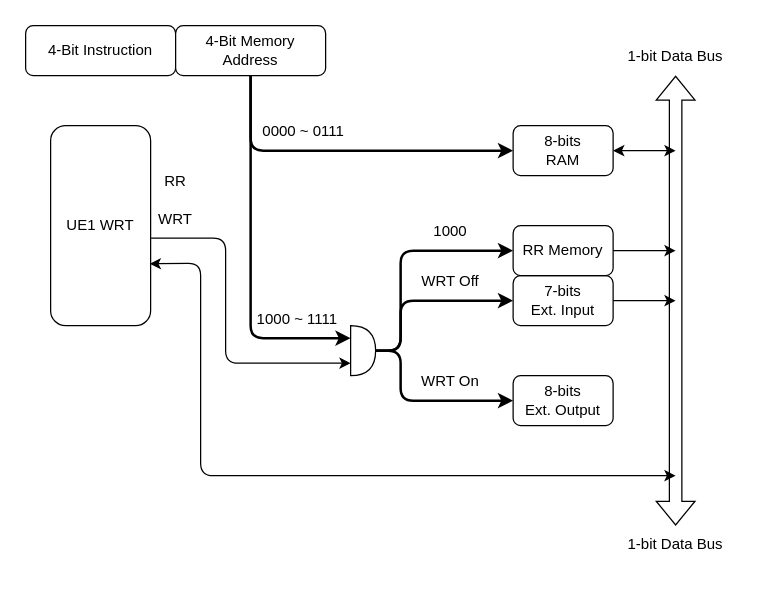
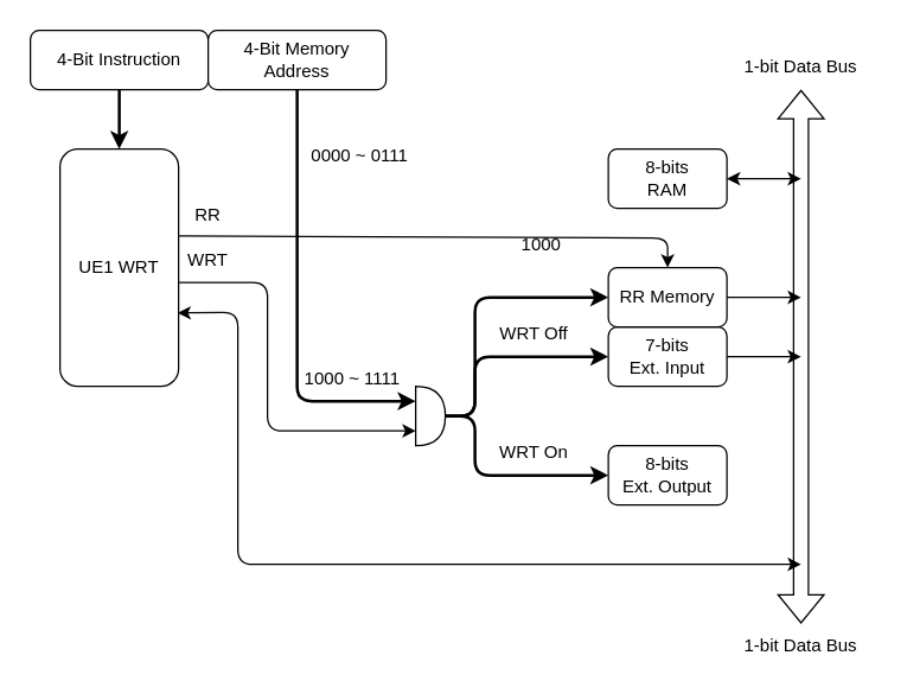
  <mxCell id="0" />
  <mxCell id="1" parent="0" />
  <mxCell id="2" value="4-Bit Instruction" style="rounded=1;whiteSpace=wrap;html=1;" parent="1" vertex="1"><mxGeometry x="20" y="20" width="120" height="40" as="geometry" /></mxCell>
  <mxCell id="3" value="4-Bit Memory Address" style="rounded=1;whiteSpace=wrap;html=1;" parent="1" vertex="1"><mxGeometry x="140" y="20" width="120" height="40" as="geometry" /></mxCell>
  <mxCell id="4" value="UE1 WRT" style="rounded=1;whiteSpace=wrap;html=1;" parent="1" vertex="1"><mxGeometry x="40" y="100" width="80" height="160" as="geometry" /></mxCell>
  <mxCell id="5" value="8-bits&lt;div&gt;RAM&lt;/div&gt;" style="rounded=1;whiteSpace=wrap;html=1;" parent="1" vertex="1"><mxGeometry x="410" y="100" width="80" height="40" as="geometry" /></mxCell>
  <mxCell id="6" value="7-bits&lt;div&gt;Ext. Input&lt;/div&gt;" style="rounded=1;whiteSpace=wrap;html=1;" parent="1" vertex="1"><mxGeometry x="410" y="220" width="80" height="40" as="geometry" /></mxCell>
  <mxCell id="7" value="8-bits&lt;div&gt;Ext. Output&lt;/div&gt;" style="rounded=1;whiteSpace=wrap;html=1;" parent="1" vertex="1"><mxGeometry x="410" y="300" width="80" height="40" as="geometry" /></mxCell>
  <mxCell id="8" value="RR Memory" style="rounded=1;whiteSpace=wrap;html=1;" parent="1" vertex="1"><mxGeometry x="410" y="180" width="80" height="40" as="geometry" /></mxCell>
  <mxCell id="9" value="" style="shape=flexArrow;endArrow=classic;startArrow=classic;html=1;rounded=0;" parent="1" source="10" edge="1"><mxGeometry width="100" height="100" relative="1" as="geometry"><mxPoint x="540" y="401.143" as="sourcePoint" /><mxPoint x="540" y="60" as="targetPoint" /></mxGeometry></mxCell>
  <mxCell id="10" value="1-bit Data Bus" style="text;html=1;align=center;verticalAlign=middle;whiteSpace=wrap;rounded=0;" parent="1" vertex="1"><mxGeometry x="490" y="420" width="100" height="30" as="geometry" /></mxCell>
  <mxCell id="11" value="0000 ~ 0111" style="text;html=1;align=center;verticalAlign=middle;whiteSpace=wrap;rounded=0;" parent="1" vertex="1"><mxGeometry x="205" y="90" width="75" height="30" as="geometry" /></mxCell>
  <mxCell id="12" value="" style="shape=or;whiteSpace=wrap;html=1;" parent="1" vertex="1"><mxGeometry x="280" y="260" width="20" height="40" as="geometry" /></mxCell>
  <mxCell id="13" value="" style="endArrow=classic;html=1;rounded=1;exitX=1;exitY=0.5;exitDx=0;exitDy=0;exitPerimeter=0;entryX=0;entryY=0.5;entryDx=0;entryDy=0;strokeWidth=2;curved=0;" parent="1" source="12" target="6" edge="1"><mxGeometry width="50" height="50" relative="1" as="geometry"><mxPoint x="340" y="220" as="sourcePoint" /><mxPoint x="290" y="220" as="targetPoint" /><Array as="points"><mxPoint x="320" y="280" /><mxPoint x="320" y="240" /></Array></mxGeometry></mxCell>
  <mxCell id="14" value="" style="endArrow=classic;html=1;rounded=1;strokeWidth=2;curved=0;entryX=0;entryY=0.5;entryDx=0;entryDy=0;" parent="1" target="7" edge="1"><mxGeometry width="50" height="50" relative="1" as="geometry"><mxPoint x="300" y="280" as="sourcePoint" /><mxPoint x="390" y="170" as="targetPoint" /><Array as="points"><mxPoint x="320" y="280" /><mxPoint x="320" y="320" /></Array></mxGeometry></mxCell>
  <mxCell id="15" value="" style="endArrow=classic;html=1;rounded=1;exitX=1;exitY=0.5;exitDx=0;exitDy=0;exitPerimeter=0;entryX=0;entryY=0.5;entryDx=0;entryDy=0;strokeWidth=2;curved=0;" parent="1" source="12" target="8" edge="1"><mxGeometry width="50" height="50" relative="1" as="geometry"><mxPoint x="310" y="290" as="sourcePoint" /><mxPoint x="350" y="250" as="targetPoint" /><Array as="points"><mxPoint x="320" y="280" /><mxPoint x="320" y="200" /></Array></mxGeometry></mxCell>
  <mxCell id="16" value="" style="endArrow=classic;html=1;rounded=1;entryX=0;entryY=0.25;entryDx=0;entryDy=0;entryPerimeter=0;exitX=0.5;exitY=1;exitDx=0;exitDy=0;curved=0;strokeWidth=2;" parent="1" source="3" target="12" edge="1"><mxGeometry width="50" height="50" relative="1" as="geometry"><mxPoint x="280" y="220" as="sourcePoint" /><mxPoint x="330" y="170" as="targetPoint" /><Array as="points"><mxPoint x="200" y="270" /></Array></mxGeometry></mxCell>
- <mxCell id="17" value="" style="endArrow=classic;html=1;rounded=1;entryX=0;entryY=0.5;entryDx=0;entryDy=0;exitX=0.5;exitY=1;exitDx=0;exitDy=0;strokeWidth=2;curved=0;" parent="1" source="3" target="5" edge="1"><mxGeometry width="50" height="50" relative="1" as="geometry"><mxPoint x="280" y="220" as="sourcePoint" /><mxPoint x="330" y="170" as="targetPoint" /><Array as="points"><mxPoint x="200" y="120" /></Array></mxGeometry></mxCell>
  <mxCell id="18" value="1000 ~ 1111" style="text;html=1;align=center;verticalAlign=middle;whiteSpace=wrap;rounded=0;" parent="1" vertex="1"><mxGeometry x="200" y="240" width="75" height="30" as="geometry" /></mxCell>
  <mxCell id="19" value="WRT Off" style="text;html=1;align=center;verticalAlign=middle;whiteSpace=wrap;rounded=0;" parent="1" vertex="1"><mxGeometry x="330" y="210" width="60" height="30" as="geometry" /></mxCell>
  <mxCell id="20" value="WRT On" style="text;html=1;align=center;verticalAlign=middle;whiteSpace=wrap;rounded=0;" parent="1" vertex="1"><mxGeometry x="330" y="290" width="60" height="30" as="geometry" /></mxCell>
- <mxCell id="21" value="1000" style="text;html=1;align=center;verticalAlign=middle;whiteSpace=wrap;rounded=0;" parent="1" vertex="1"><mxGeometry x="330" y="170" width="60" height="30" as="geometry" /></mxCell>
+ <mxCell id="21" value="1000" style="text;html=1;align=center;verticalAlign=middle;whiteSpace=wrap;rounded=0;" parent="1" vertex="1"><mxGeometry x="335" y="150" width="60" height="30" as="geometry" /></mxCell>
+ <mxCell id="22" value="" style="endArrow=classic;html=1;rounded=1;entryX=0.5;entryY=0;entryDx=0;entryDy=0;curved=0;exitX=1.005;exitY=0.366;exitDx=0;exitDy=0;exitPerimeter=0;" parent="1" source="4" target="8" edge="1"><mxGeometry width="50" height="50" relative="1" as="geometry"><mxPoint x="130" y="160" as="sourcePoint" /><mxPoint x="370" y="260" as="targetPoint" /><Array as="points"><mxPoint x="450" y="160" /></Array></mxGeometry></mxCell>
  <mxCell id="23" value="" style="endArrow=classic;html=1;rounded=1;entryX=0;entryY=0.75;entryDx=0;entryDy=0;entryPerimeter=0;curved=0;exitX=1.005;exitY=0.563;exitDx=0;exitDy=0;exitPerimeter=0;" parent="1" source="4" target="12" edge="1"><mxGeometry width="50" height="50" relative="1" as="geometry"><mxPoint x="130" y="190" as="sourcePoint" /><mxPoint x="370" y="260" as="targetPoint" /><Array as="points"><mxPoint x="180" y="190" /><mxPoint x="180" y="290" /></Array></mxGeometry></mxCell>
  <mxCell id="24" value="RR" style="text;html=1;align=center;verticalAlign=middle;whiteSpace=wrap;rounded=0;" parent="1" vertex="1"><mxGeometry x="120" y="130" width="40" height="30" as="geometry" /></mxCell>
  <mxCell id="25" value="WRT" style="text;html=1;align=center;verticalAlign=middle;whiteSpace=wrap;rounded=0;" parent="1" vertex="1"><mxGeometry x="120" y="160" width="40" height="30" as="geometry" /></mxCell>
+ <mxCell id="26" value="" style="endArrow=classic;html=1;rounded=0;entryX=0.5;entryY=0;entryDx=0;entryDy=0;strokeWidth=2;" parent="1" source="2" target="4" edge="1"><mxGeometry width="50" height="50" relative="1" as="geometry"><mxPoint x="280" y="210" as="sourcePoint" /><mxPoint x="330" y="160" as="targetPoint" /></mxGeometry></mxCell>
  <mxCell id="27" value="" style="endArrow=classic;html=1;rounded=0;exitX=1;exitY=0.5;exitDx=0;exitDy=0;" parent="1" source="6" edge="1"><mxGeometry width="50" height="50" relative="1" as="geometry"><mxPoint x="280" y="210" as="sourcePoint" /><mxPoint x="540" y="240" as="targetPoint" /></mxGeometry></mxCell>
  <mxCell id="28" value="" style="endArrow=classic;startArrow=classic;html=1;rounded=1;curved=0;exitX=0.991;exitY=0.691;exitDx=0;exitDy=0;exitPerimeter=0;" parent="1" source="4" edge="1"><mxGeometry width="50" height="50" relative="1" as="geometry"><mxPoint x="130" y="210" as="sourcePoint" /><mxPoint x="540" y="380" as="targetPoint" /><Array as="points"><mxPoint x="160" y="210" /><mxPoint x="160" y="380" /></Array></mxGeometry></mxCell>
  <mxCell id="29" value="" style="endArrow=classic;html=1;rounded=0;exitX=1;exitY=0.5;exitDx=0;exitDy=0;" parent="1" source="8" edge="1"><mxGeometry width="50" height="50" relative="1" as="geometry"><mxPoint x="280" y="210" as="sourcePoint" /><mxPoint x="540" y="200" as="targetPoint" /></mxGeometry></mxCell>
  <mxCell id="30" value="" style="endArrow=classic;startArrow=classic;html=1;rounded=0;exitX=1;exitY=0.5;exitDx=0;exitDy=0;" parent="1" source="5" edge="1"><mxGeometry width="50" height="50" relative="1" as="geometry"><mxPoint x="280" y="210" as="sourcePoint" /><mxPoint x="540" y="120" as="targetPoint" /></mxGeometry></mxCell>
  <mxCell id="31" value="1-bit Data Bus" style="text;html=1;align=center;verticalAlign=middle;whiteSpace=wrap;rounded=0;" parent="1" vertex="1"><mxGeometry x="490" y="30" width="100" height="30" as="geometry" /></mxCell>
